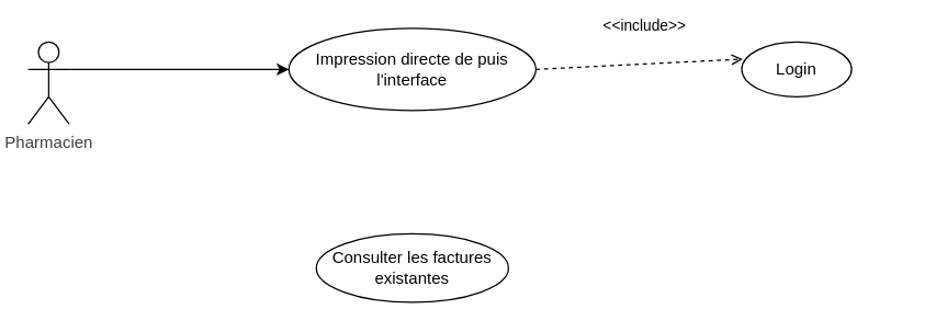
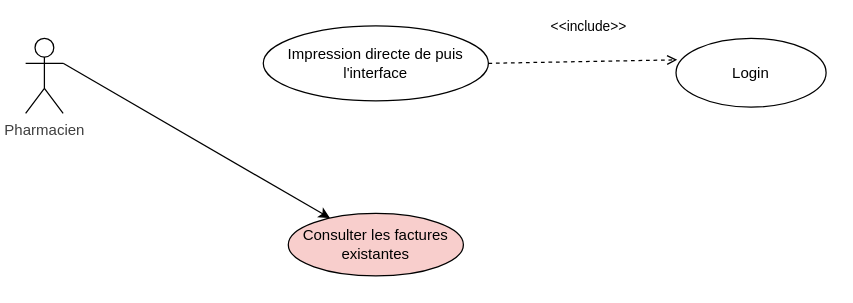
  <mxCell id="0" />
  <mxCell id="1" parent="0" />
  <mxCell id="2" value="&lt;div&gt;&lt;span style=&quot;color: rgb(63, 63, 63);&quot;&gt;Pharmacien&lt;/span&gt;&lt;/div&gt;" style="shape=umlActor;verticalLabelPosition=bottom;verticalAlign=top;html=1;outlineConnect=0;" parent="1" vertex="1"><mxGeometry x="20" y="30" width="30" height="60" as="geometry" /></mxCell>
  <mxCell id="3" value="&lt;span style=&quot;color: rgb(0, 0, 0);&quot;&gt;Impression directe de puis l'interface&lt;/span&gt;" style="ellipse;whiteSpace=wrap;html=1;" parent="1" vertex="1"><mxGeometry x="210" y="20" width="180" height="60" as="geometry" /></mxCell>
- <mxCell id="4" value="" style="endArrow=classic;html=1;exitX=1;exitY=0.333;exitDx=0;exitDy=0;exitPerimeter=0;" parent="1" source="2" target="3" edge="1"><mxGeometry width="50" height="50" relative="1" as="geometry"><mxPoint x="260" y="190" as="sourcePoint" /><mxPoint x="310" y="140" as="targetPoint" /></mxGeometry></mxCell>
- <mxCell id="5" value="Login" style="ellipse;whiteSpace=wrap;html=1;" parent="1" vertex="1"><mxGeometry x="540" y="30" width="80" height="40" as="geometry" /></mxCell>
+ <mxCell id="4" value="" style="endArrow=classic;html=1;exitX=1;exitY=0.333;exitDx=0;exitDy=0;exitPerimeter=0;" parent="1" source="2" target="7" edge="1"><mxGeometry width="50" height="50" relative="1" as="geometry"><mxPoint x="260" y="190" as="sourcePoint" /><mxPoint x="310" y="140" as="targetPoint" /></mxGeometry></mxCell>
+ <mxCell id="5" value="Login" style="ellipse;whiteSpace=wrap;html=1;" parent="1" vertex="1"><mxGeometry x="540" y="30" width="120" height="55" as="geometry" /></mxCell>
  <mxCell id="6" value="&amp;lt;&amp;lt;include&amp;gt;&amp;gt;" style="html=1;verticalAlign=bottom;labelBackgroundColor=none;endArrow=open;endFill=0;dashed=1;exitX=1;exitY=0.5;exitDx=0;exitDy=0;entryX=0.008;entryY=0.313;entryDx=0;entryDy=0;entryPerimeter=0;" parent="1" source="3" target="5" edge="1"><mxGeometry x="0.064" y="19" width="160" relative="1" as="geometry"><mxPoint x="200" y="160" as="sourcePoint" /><mxPoint x="360" y="160" as="targetPoint" /><mxPoint as="offset" /></mxGeometry></mxCell>
- <mxCell id="7" value="Consulter les factures existantes" style="ellipse;whiteSpace=wrap;html=1;" parent="1" vertex="1"><mxGeometry x="230" y="170" width="140" height="50" as="geometry" /></mxCell>
+ <mxCell id="7" value="Consulter les factures existantes" style="ellipse;whiteSpace=wrap;html=1;fillColor=#f8cecc;" parent="1" vertex="1"><mxGeometry x="230" y="170" width="140" height="50" as="geometry" /></mxCell>
